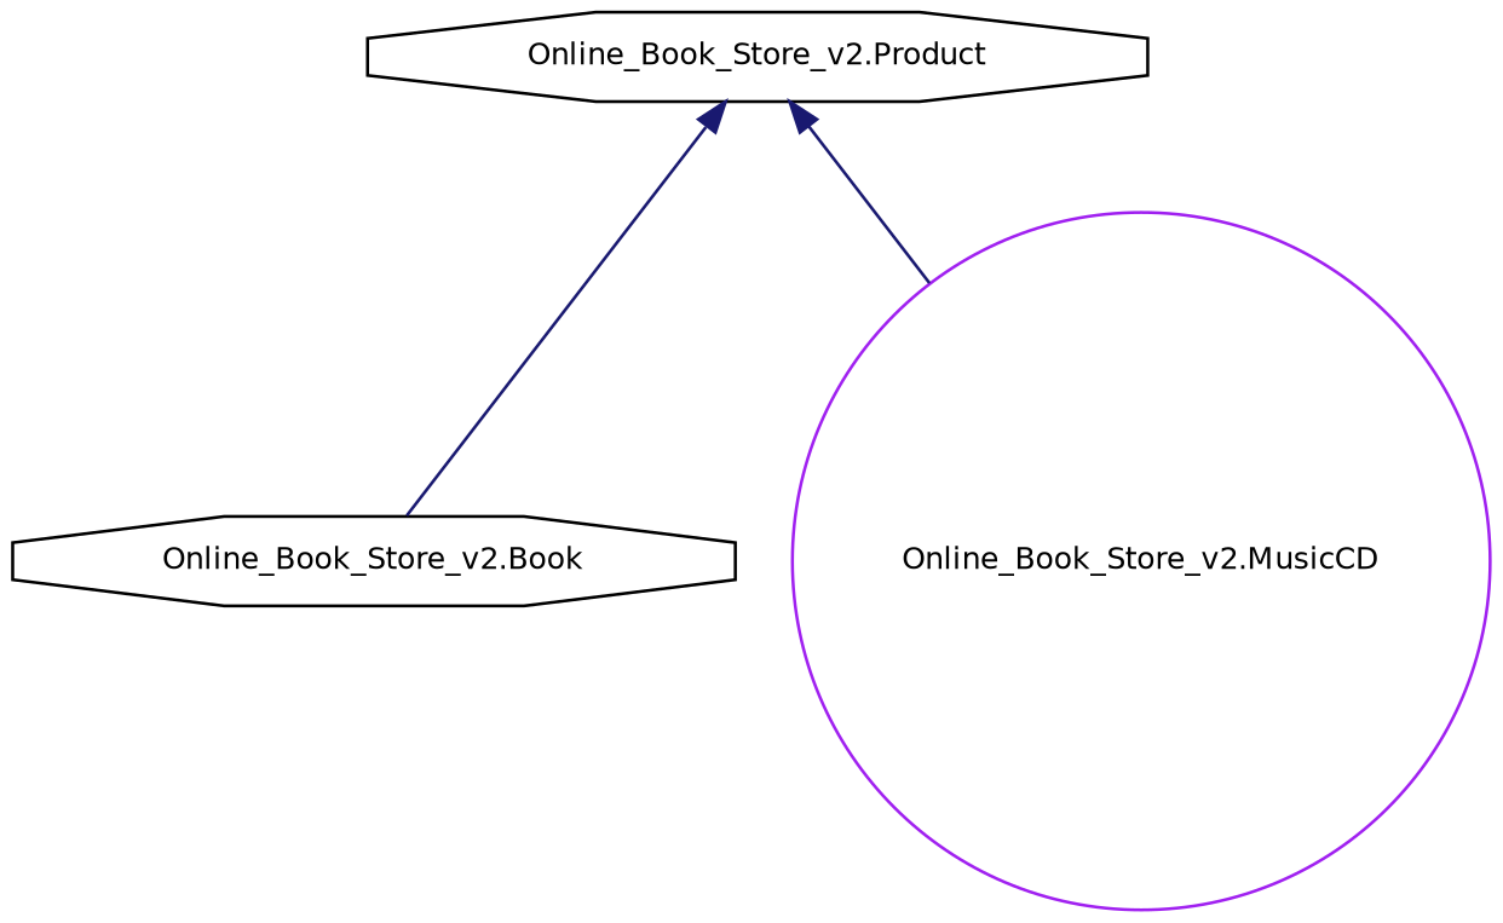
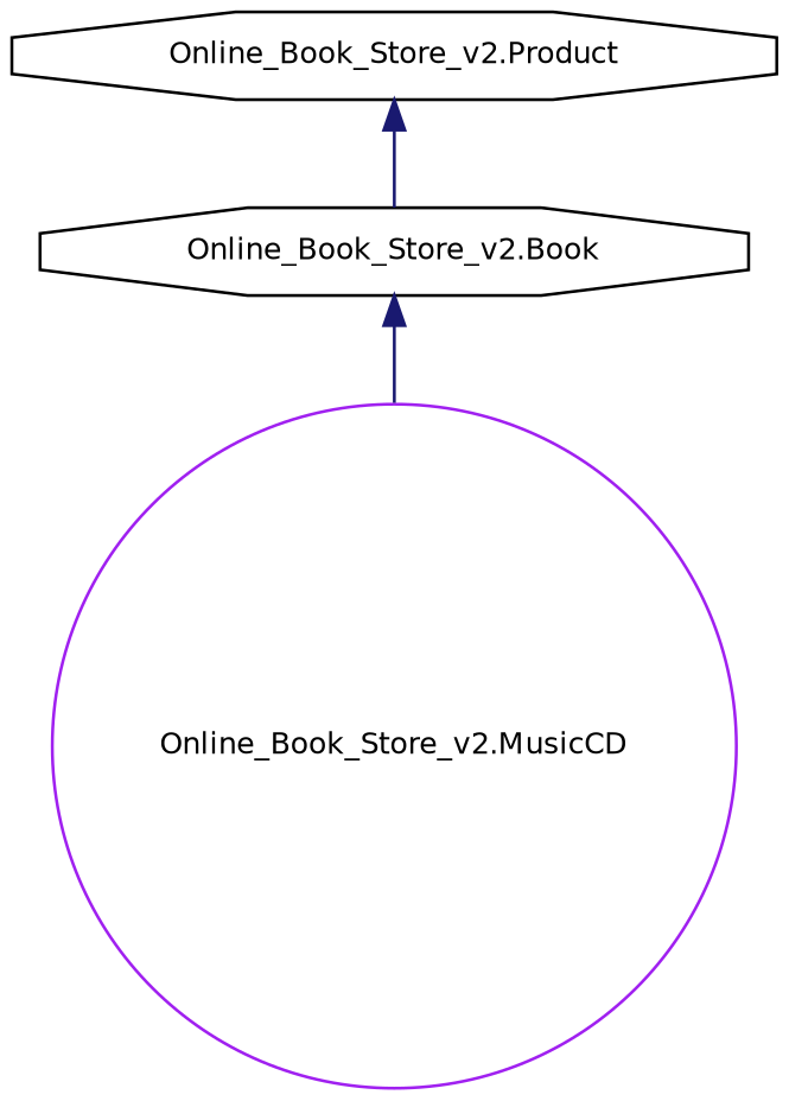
  digraph {
    rankdir=TB
    node [color=black fillcolor=white fontname=Helvetica fontsize=10 shape=octagon style=filled]
    edge [color=midnightblue dir=back fontname=Helvetica fontsize=10 labelfontname=Helvetica labelfontsize=10 style=solid]
    n1 [height=0.2 label="Online_Book_Store_v2.Product" width=0.4]
    n2 [height=0.2 label="Online_Book_Store_v2.Book" width=0.4]
    n3 [color=purple height=0.2 label="Online_Book_Store_v2.MusicCD" shape=circle width=0.4]
    n1 -> n2
-   n1 -> n3
+   n2 -> n3
  }
